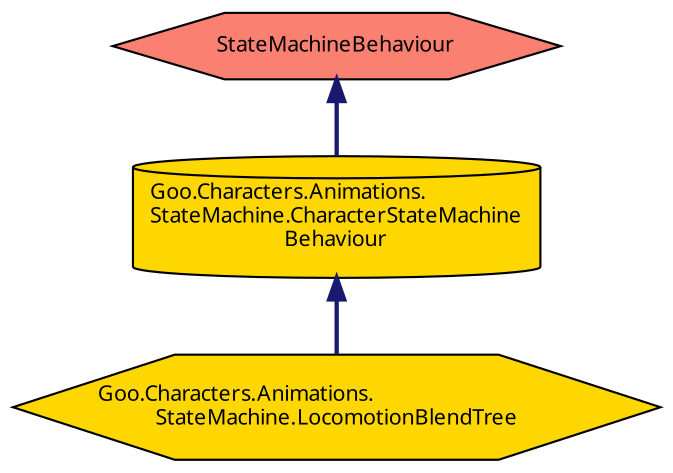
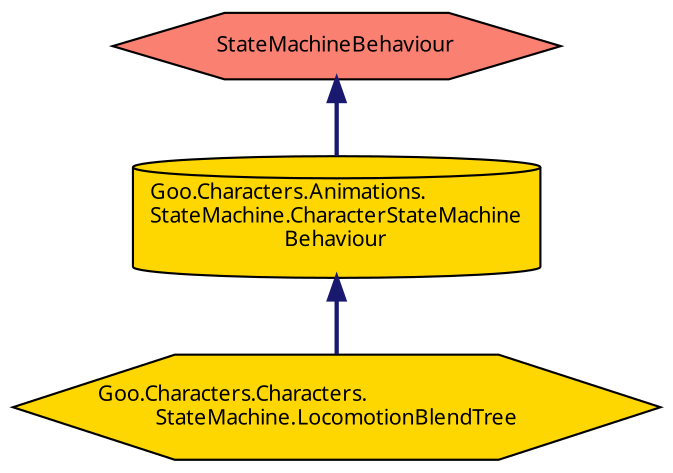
  digraph {
    node [color=black fillcolor=gold fontname=Calibrii fontsize=10 shape=hexagon style=filled]
    edge [color=midnightblue dir=back fontname=Calibrii fontsize=10 labelfontname=Calibrii labelfontsize=10 style=bold]
    n1 [fontcolor=black height=0.2 label="Goo.Characters.Animations.\lStateMachine.CharacterStateMachine\lBehaviour" shape=cylinder width=0.4]
-   n2 [height=0.2 label="Goo.Characters.Animations.\lStateMachine.LocomotionBlendTree" width=0.4]
+   n2 [height=0.2 label="Goo.Characters.Characters.\lStateMachine.LocomotionBlendTree" width=0.4]
    n3 [fillcolor=salmon height=0.2 label=StateMachineBehaviour width=0.4]
    n1 -> n2
    n3 -> n1
  }
